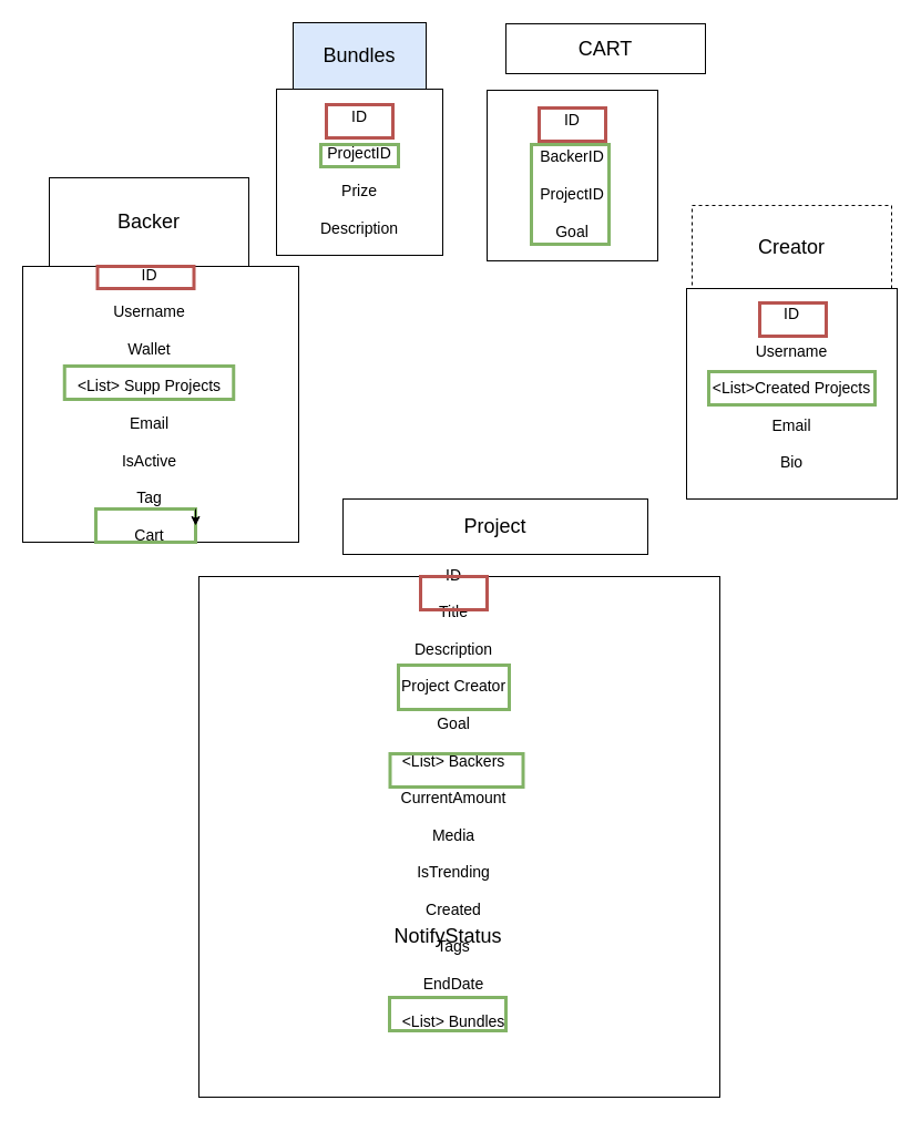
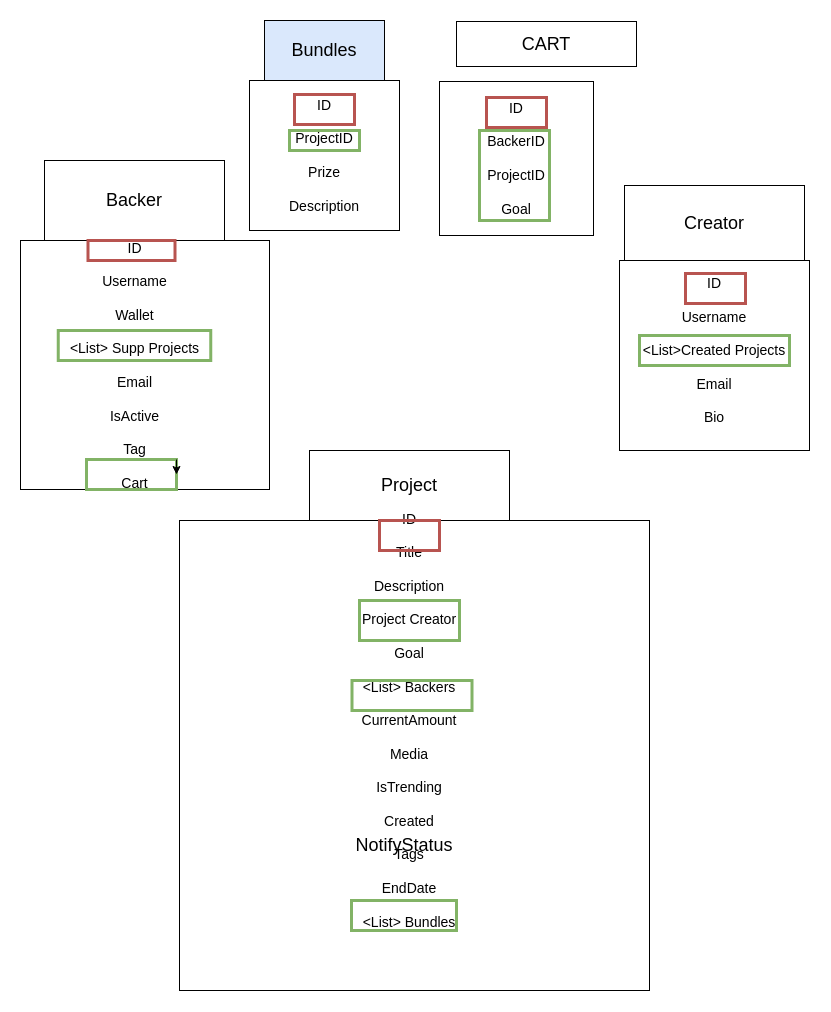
  <mxCell id="0" />
  <mxCell id="1" parent="0" />
  <mxCell id="2" value="&lt;font style=&quot;font-size: 18px&quot;&gt;Backer&lt;/font&gt;" style="rounded=0;whiteSpace=wrap;html=1;" parent="1" vertex="1"><mxGeometry x="44" y="160" width="180" height="80" as="geometry" /></mxCell>
- <mxCell id="3" value="&lt;font style=&quot;font-size: 18px&quot;&gt;Project&lt;/font&gt;" style="rounded=0;whiteSpace=wrap;html=1;" parent="1" vertex="1"><mxGeometry x="309" y="450" width="275" height="50" as="geometry" /></mxCell>
- <mxCell id="4" value="&lt;font style=&quot;font-size: 18px&quot;&gt;Creator&lt;/font&gt;" style="rounded=0;whiteSpace=wrap;html=1;dashed=1;" parent="1" vertex="1"><mxGeometry x="624" y="185" width="180" height="75" as="geometry" /></mxCell>
+ <mxCell id="3" value="&lt;font style=&quot;font-size: 18px&quot;&gt;Project&lt;/font&gt;" style="rounded=0;whiteSpace=wrap;html=1;" parent="1" vertex="1"><mxGeometry x="309" y="450" width="200" height="70" as="geometry" /></mxCell>
+ <mxCell id="4" value="&lt;font style=&quot;font-size: 18px&quot;&gt;Creator&lt;/font&gt;" style="rounded=0;whiteSpace=wrap;html=1;" parent="1" vertex="1"><mxGeometry x="624" y="185" width="180" height="75" as="geometry" /></mxCell>
  <mxCell id="5" value="" style="whiteSpace=wrap;html=1;aspect=fixed;" parent="1" vertex="1"><mxGeometry x="20" y="240" width="249" height="249" as="geometry" /></mxCell>
  <mxCell id="6" value="&lt;font style=&quot;font-size: 14px&quot;&gt;ID&lt;br&gt;&lt;br&gt;Username&lt;br&gt;&lt;br&gt;Wallet&lt;br&gt;&lt;br&gt;&amp;lt;List&amp;gt; Supp Projects&lt;br&gt;&lt;br&gt;Email&lt;br&gt;&lt;br&gt;IsActive&lt;br&gt;&lt;br&gt;Tag&lt;br&gt;&lt;br&gt;Cart&lt;br&gt;&lt;/font&gt;" style="text;html=1;strokeColor=none;fillColor=none;align=center;verticalAlign=middle;whiteSpace=wrap;rounded=0;" parent="1" vertex="1"><mxGeometry x="56.5" y="355" width="155" height="20" as="geometry" /></mxCell>
  <mxCell id="7" value="" style="whiteSpace=wrap;html=1;aspect=fixed;" parent="1" vertex="1"><mxGeometry x="619" y="260" width="190" height="190" as="geometry" /></mxCell>
  <mxCell id="8" value="&lt;font style=&quot;font-size: 14px&quot;&gt;ID&lt;br&gt;&lt;br&gt;Username&lt;br&gt;&lt;br&gt;&amp;lt;List&amp;gt;Created Projects&lt;br&gt;&lt;br&gt;Email&lt;br&gt;&lt;br&gt;Bio&lt;/font&gt;" style="text;html=1;strokeColor=none;fillColor=none;align=center;verticalAlign=middle;whiteSpace=wrap;rounded=0;" parent="1" vertex="1"><mxGeometry x="639" y="340" width="150" height="20" as="geometry" /></mxCell>
  <mxCell id="9" value="" style="whiteSpace=wrap;html=1;aspect=fixed;" parent="1" vertex="1"><mxGeometry x="179" y="520" width="470" height="470" as="geometry" /></mxCell>
  <mxCell id="10" value="&lt;font style=&quot;font-size: 14px&quot;&gt;ID&lt;br&gt;&lt;br&gt;Title&lt;br&gt;&lt;br&gt;Description&lt;br&gt;&lt;br&gt;Project Creator&lt;br&gt;&lt;br&gt;Goal&lt;br&gt;&lt;br&gt;&amp;lt;List&amp;gt; Backers&lt;br&gt;&lt;br&gt;CurrentAmount&lt;br&gt;&lt;br&gt;Media&lt;br&gt;&lt;br&gt;IsTrending&lt;br&gt;&lt;br&gt;Created&lt;br&gt;&lt;br&gt;Tags&lt;br&gt;&lt;br&gt;EndDate&lt;br&gt;&lt;br&gt;&amp;lt;List&amp;gt; Bundles&lt;br&gt;&lt;/font&gt;" style="text;html=1;strokeColor=none;fillColor=none;align=center;verticalAlign=middle;whiteSpace=wrap;rounded=0;" parent="1" vertex="1"><mxGeometry x="359" y="710" width="100" height="20" as="geometry" /></mxCell>
  <mxCell id="11" value="&lt;font style=&quot;font-size: 18px&quot;&gt;Bundles&lt;/font&gt;" style="rounded=0;whiteSpace=wrap;html=1;fillColor=#dae8fc;" parent="1" vertex="1"><mxGeometry x="264" y="20" width="120" height="60" as="geometry" /></mxCell>
  <mxCell id="12" value="&lt;font style=&quot;font-size: 14px&quot;&gt;ID&lt;br&gt;&lt;br&gt;ProjectID&lt;br&gt;&lt;br&gt;Prize&lt;br&gt;&lt;br&gt;Description&lt;/font&gt;" style="whiteSpace=wrap;html=1;aspect=fixed;" parent="1" vertex="1"><mxGeometry x="249" y="80" width="150" height="150" as="geometry" /></mxCell>
  <mxCell id="13" value="&lt;font style=&quot;font-size: 14px&quot;&gt;ID&lt;br&gt;&lt;br&gt;BackerID&lt;br&gt;&lt;br&gt;ProjectID&lt;br&gt;&lt;br&gt;Goal&lt;/font&gt;" style="whiteSpace=wrap;html=1;aspect=fixed;" parent="1" vertex="1"><mxGeometry x="439" y="81" width="154" height="154" as="geometry" /></mxCell>
  <mxCell id="14" value="&lt;font style=&quot;font-size: 18px&quot;&gt;CART&lt;/font&gt;" style="rounded=0;whiteSpace=wrap;html=1;" parent="1" vertex="1"><mxGeometry x="456" y="21" width="180" height="45" as="geometry" /></mxCell>
  <mxCell id="15" value="" style="rounded=0;whiteSpace=wrap;html=1;strokeColor=#b85450;fillColor=none;strokeWidth=3;" parent="1" vertex="1"><mxGeometry x="87.5" y="240" width="87" height="20" as="geometry" /></mxCell>
  <mxCell id="16" value="" style="rounded=0;whiteSpace=wrap;html=1;strokeWidth=3;strokeColor=#b85450;fillColor=none;" parent="1" vertex="1"><mxGeometry x="379" y="520" width="60" height="30" as="geometry" /></mxCell>
  <mxCell id="17" value="" style="rounded=0;whiteSpace=wrap;html=1;strokeWidth=3;strokeColor=#b85450;fillColor=none;" parent="1" vertex="1"><mxGeometry x="486" y="97" width="60" height="30" as="geometry" /></mxCell>
  <mxCell id="18" value="" style="rounded=0;whiteSpace=wrap;html=1;strokeWidth=3;strokeColor=#b85450;fillColor=none;" parent="1" vertex="1"><mxGeometry x="294" y="94" width="60" height="30" as="geometry" /></mxCell>
  <mxCell id="19" value="" style="rounded=0;whiteSpace=wrap;html=1;strokeWidth=3;strokeColor=#b85450;fillColor=none;" parent="1" vertex="1"><mxGeometry x="685" y="273" width="60" height="30" as="geometry" /></mxCell>
  <mxCell id="20" value="" style="rounded=0;whiteSpace=wrap;html=1;strokeWidth=3;strokeColor=#82b366;fillColor=none;" parent="1" vertex="1"><mxGeometry x="57.75" y="330" width="152.5" height="30" as="geometry" /></mxCell>
  <mxCell id="21" value="" style="rounded=0;whiteSpace=wrap;html=1;strokeWidth=3;strokeColor=#82b366;fillColor=none;" parent="1" vertex="1"><mxGeometry x="289" y="130" width="70" height="20" as="geometry" /></mxCell>
  <mxCell id="22" value="" style="rounded=0;whiteSpace=wrap;html=1;strokeWidth=3;strokeColor=#82b366;fillColor=none;" parent="1" vertex="1"><mxGeometry x="639" y="335" width="150" height="30" as="geometry" /></mxCell>
  <mxCell id="23" value="" style="rounded=0;whiteSpace=wrap;html=1;strokeWidth=3;strokeColor=#82b366;fillColor=none;" parent="1" vertex="1"><mxGeometry x="479" y="130" width="70" height="90" as="geometry" /></mxCell>
  <mxCell id="24" value="" style="rounded=0;whiteSpace=wrap;html=1;strokeWidth=3;strokeColor=#82b366;fillColor=none;" parent="1" vertex="1"><mxGeometry x="351.5" y="680" width="120" height="30" as="geometry" /></mxCell>
  <mxCell id="25" value="" style="rounded=0;whiteSpace=wrap;html=1;strokeWidth=3;strokeColor=#82b366;fillColor=none;" parent="1" vertex="1"><mxGeometry x="86" y="459" width="90" height="30" as="geometry" /></mxCell>
  <mxCell id="26" value="" style="rounded=0;whiteSpace=wrap;html=1;strokeWidth=3;strokeColor=#82b366;fillColor=none;" parent="1" vertex="1"><mxGeometry x="351" y="900" width="105" height="30" as="geometry" /></mxCell>
  <mxCell id="27" value="" style="rounded=0;whiteSpace=wrap;html=1;strokeColor=#82b366;fillColor=none;strokeWidth=3;" vertex="1" parent="1"><mxGeometry x="359" y="600" width="100" height="40" as="geometry" /></mxCell>
  <mxCell id="28" style="edgeStyle=orthogonalEdgeStyle;rounded=0;orthogonalLoop=1;jettySize=auto;html=1;exitX=1;exitY=0;exitDx=0;exitDy=0;entryX=1;entryY=0.5;entryDx=0;entryDy=0;" edge="1" parent="1" source="25" target="25"><mxGeometry relative="1" as="geometry" /></mxCell>
  <mxCell id="29" value="&lt;font style=&quot;font-size: 18px&quot;&gt;NotifyStatus&lt;/font&gt;" style="text;html=1;strokeColor=none;fillColor=none;align=center;verticalAlign=middle;whiteSpace=wrap;rounded=0;" vertex="1" parent="1"><mxGeometry x="363.5" y="830" width="80" height="30" as="geometry" /></mxCell>
